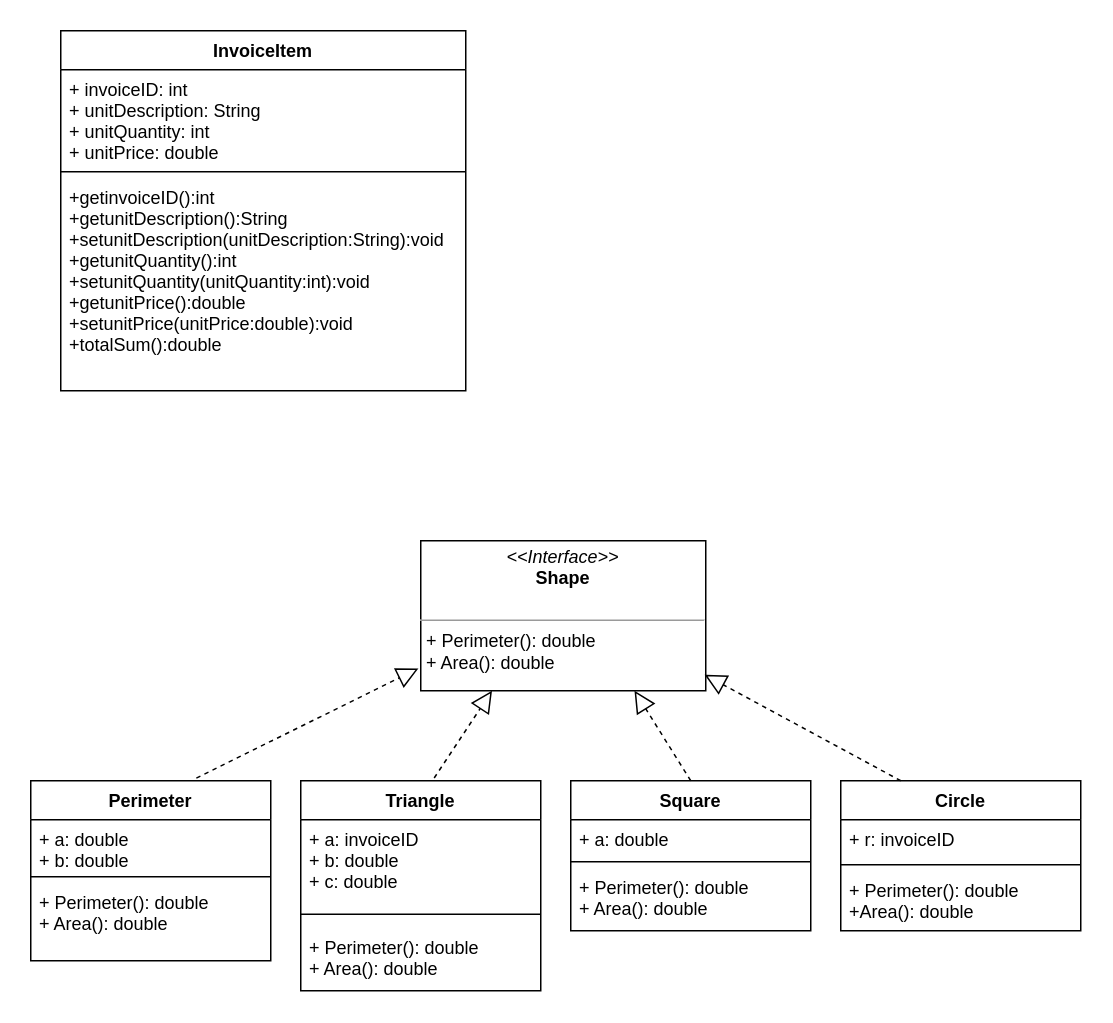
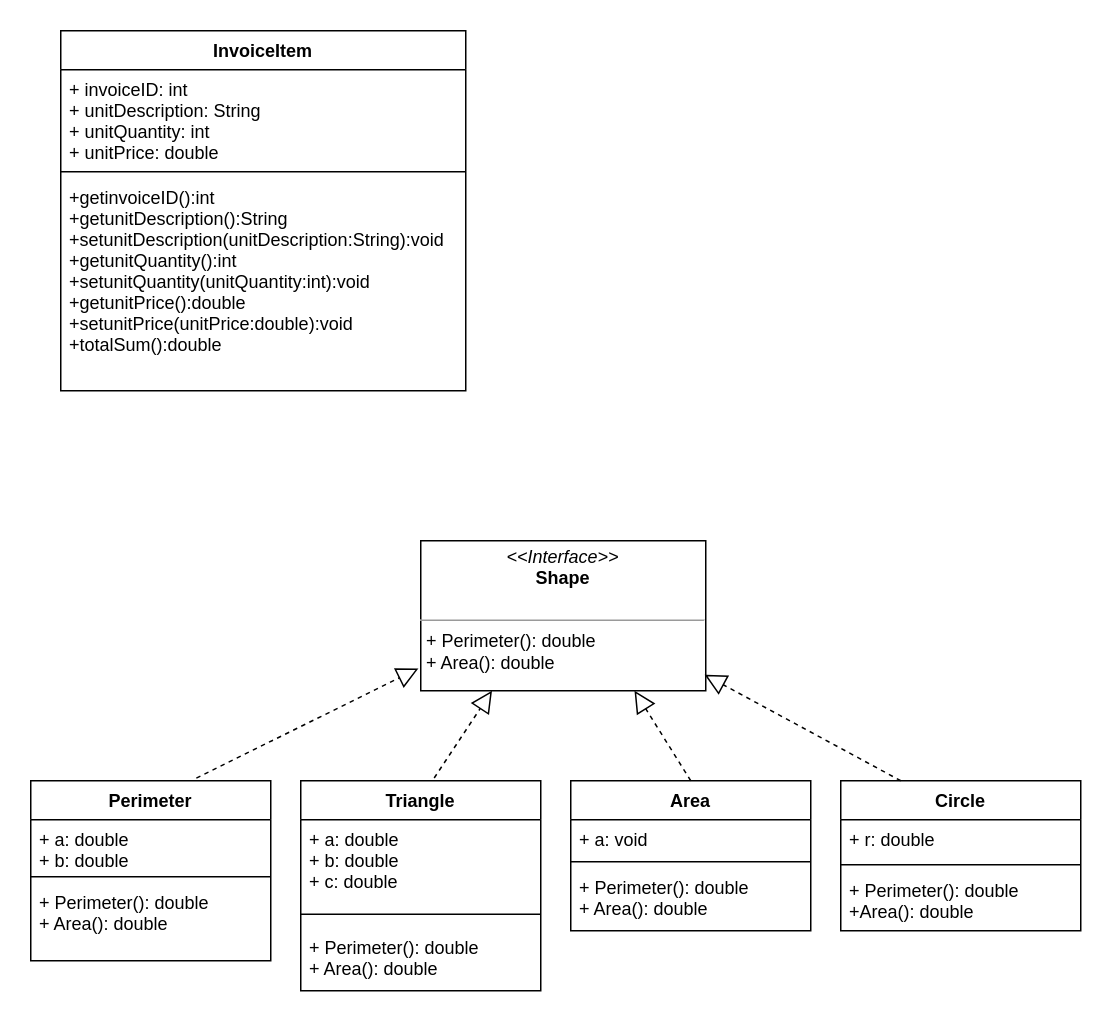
  <mxCell id="0" />
  <mxCell id="1" parent="0" />
  <mxCell id="2" value="InvoiceItem" style="swimlane;fontStyle=1;align=center;verticalAlign=top;childLayout=stackLayout;horizontal=1;startSize=26;horizontalStack=0;resizeParent=1;resizeParentMax=0;resizeLast=0;collapsible=1;marginBottom=0;" vertex="1" parent="1"><mxGeometry x="40" y="20" width="270" height="240" as="geometry" /></mxCell>
  <mxCell id="3" value="+ invoiceID: int&#10;+ unitDescription: String&#10;+ unitQuantity: int&#10;+ unitPrice: double" style="text;strokeColor=none;fillColor=none;align=left;verticalAlign=top;spacingLeft=4;spacingRight=4;overflow=hidden;rotatable=0;points=[[0,0.5],[1,0.5]];portConstraint=eastwest;" vertex="1" parent="2"><mxGeometry y="26" width="270" height="64" as="geometry" /></mxCell>
  <mxCell id="4" value="" style="line;strokeWidth=1;fillColor=none;align=left;verticalAlign=middle;spacingTop=-1;spacingLeft=3;spacingRight=3;rotatable=0;labelPosition=right;points=[];portConstraint=eastwest;" vertex="1" parent="2"><mxGeometry y="90" width="270" height="8" as="geometry" /></mxCell>
  <mxCell id="5" value="+getinvoiceID():int&#10;+getunitDescription():String&#10;+setunitDescription(unitDescription:String):void&#10;+getunitQuantity():int&#10;+setunitQuantity(unitQuantity:int):void&#10;+getunitPrice():double&#10;+setunitPrice(unitPrice:double):void&#10;+totalSum():double" style="text;strokeColor=none;fillColor=none;align=left;verticalAlign=top;spacingLeft=4;spacingRight=4;overflow=hidden;rotatable=0;points=[[0,0.5],[1,0.5]];portConstraint=eastwest;" vertex="1" parent="2"><mxGeometry y="98" width="270" height="142" as="geometry" /></mxCell>
  <mxCell id="6" value="&lt;p style=&quot;margin: 0px ; margin-top: 4px ; text-align: center&quot;&gt;&lt;i&gt;&amp;lt;&amp;lt;Interface&amp;gt;&amp;gt;&lt;/i&gt;&lt;br&gt;&lt;b&gt;Shape&lt;/b&gt;&lt;/p&gt;&lt;p style=&quot;margin: 0px ; margin-left: 4px&quot;&gt;&lt;br&gt;&lt;/p&gt;&lt;hr size=&quot;1&quot;&gt;&lt;p style=&quot;margin: 0px ; margin-left: 4px&quot;&gt;+ Perimeter(): double&lt;br&gt;+ Area(): double&lt;/p&gt;" style="verticalAlign=top;align=left;overflow=fill;fontSize=12;fontFamily=Helvetica;html=1;" vertex="1" parent="1"><mxGeometry x="280" y="360" width="190" height="100" as="geometry" /></mxCell>
- <mxCell id="7" value="Square" style="swimlane;fontStyle=1;align=center;verticalAlign=top;childLayout=stackLayout;horizontal=1;startSize=26;horizontalStack=0;resizeParent=1;resizeParentMax=0;resizeLast=0;collapsible=1;marginBottom=0;" vertex="1" parent="1"><mxGeometry x="380" y="520" width="160" height="100" as="geometry" /></mxCell>
- <mxCell id="8" value="+ a: double" style="text;strokeColor=none;fillColor=none;align=left;verticalAlign=top;spacingLeft=4;spacingRight=4;overflow=hidden;rotatable=0;points=[[0,0.5],[1,0.5]];portConstraint=eastwest;" vertex="1" parent="7"><mxGeometry y="26" width="160" height="24" as="geometry" /></mxCell>
+ <mxCell id="7" value="Area" style="swimlane;fontStyle=1;align=center;verticalAlign=top;childLayout=stackLayout;horizontal=1;startSize=26;horizontalStack=0;resizeParent=1;resizeParentMax=0;resizeLast=0;collapsible=1;marginBottom=0;" vertex="1" parent="1"><mxGeometry x="380" y="520" width="160" height="100" as="geometry" /></mxCell>
+ <mxCell id="8" value="+ a: void" style="text;strokeColor=none;fillColor=none;align=left;verticalAlign=top;spacingLeft=4;spacingRight=4;overflow=hidden;rotatable=0;points=[[0,0.5],[1,0.5]];portConstraint=eastwest;" vertex="1" parent="7"><mxGeometry y="26" width="160" height="24" as="geometry" /></mxCell>
  <mxCell id="9" value="" style="line;strokeWidth=1;fillColor=none;align=left;verticalAlign=middle;spacingTop=-1;spacingLeft=3;spacingRight=3;rotatable=0;labelPosition=right;points=[];portConstraint=eastwest;" vertex="1" parent="7"><mxGeometry y="50" width="160" height="8" as="geometry" /></mxCell>
  <mxCell id="10" value="+ Perimeter(): double&#10;+ Area(): double" style="text;strokeColor=none;fillColor=none;align=left;verticalAlign=top;spacingLeft=4;spacingRight=4;overflow=hidden;rotatable=0;points=[[0,0.5],[1,0.5]];portConstraint=eastwest;" vertex="1" parent="7"><mxGeometry y="58" width="160" height="42" as="geometry" /></mxCell>
  <mxCell id="11" value="Triangle" style="swimlane;fontStyle=1;align=center;verticalAlign=top;childLayout=stackLayout;horizontal=1;startSize=26;horizontalStack=0;resizeParent=1;resizeParentMax=0;resizeLast=0;collapsible=1;marginBottom=0;" vertex="1" parent="1"><mxGeometry x="200" y="520" width="160" height="140" as="geometry" /></mxCell>
- <mxCell id="12" value="+ a: invoiceID&#10;+ b: double&#10;+ c: double" style="text;strokeColor=none;fillColor=none;align=left;verticalAlign=top;spacingLeft=4;spacingRight=4;overflow=hidden;rotatable=0;points=[[0,0.5],[1,0.5]];portConstraint=eastwest;" vertex="1" parent="11"><mxGeometry y="26" width="160" height="54" as="geometry" /></mxCell>
+ <mxCell id="12" value="+ a: double&#10;+ b: double&#10;+ c: double" style="text;strokeColor=none;fillColor=none;align=left;verticalAlign=top;spacingLeft=4;spacingRight=4;overflow=hidden;rotatable=0;points=[[0,0.5],[1,0.5]];portConstraint=eastwest;" vertex="1" parent="11"><mxGeometry y="26" width="160" height="54" as="geometry" /></mxCell>
  <mxCell id="13" value="" style="line;strokeWidth=1;fillColor=none;align=left;verticalAlign=middle;spacingTop=-1;spacingLeft=3;spacingRight=3;rotatable=0;labelPosition=right;points=[];portConstraint=eastwest;" vertex="1" parent="11"><mxGeometry y="80" width="160" height="18" as="geometry" /></mxCell>
  <mxCell id="14" value="+ Perimeter(): double&#10;+ Area(): double" style="text;strokeColor=none;fillColor=none;align=left;verticalAlign=top;spacingLeft=4;spacingRight=4;overflow=hidden;rotatable=0;points=[[0,0.5],[1,0.5]];portConstraint=eastwest;" vertex="1" parent="11"><mxGeometry y="98" width="160" height="42" as="geometry" /></mxCell>
  <mxCell id="15" value="Perimeter" style="swimlane;fontStyle=1;align=center;verticalAlign=top;childLayout=stackLayout;horizontal=1;startSize=26;horizontalStack=0;resizeParent=1;resizeParentMax=0;resizeLast=0;collapsible=1;marginBottom=0;" vertex="1" parent="1"><mxGeometry x="20" y="520" width="160" height="120" as="geometry" /></mxCell>
  <mxCell id="16" value="+ a: double&#10;+ b: double&#10;" style="text;strokeColor=none;fillColor=none;align=left;verticalAlign=top;spacingLeft=4;spacingRight=4;overflow=hidden;rotatable=0;points=[[0,0.5],[1,0.5]];portConstraint=eastwest;" vertex="1" parent="15"><mxGeometry y="26" width="160" height="34" as="geometry" /></mxCell>
  <mxCell id="17" value="" style="line;strokeWidth=1;fillColor=none;align=left;verticalAlign=middle;spacingTop=-1;spacingLeft=3;spacingRight=3;rotatable=0;labelPosition=right;points=[];portConstraint=eastwest;" vertex="1" parent="15"><mxGeometry y="60" width="160" height="8" as="geometry" /></mxCell>
  <mxCell id="18" value="+ Perimeter(): double&#10;+ Area(): double" style="text;strokeColor=none;fillColor=none;align=left;verticalAlign=top;spacingLeft=4;spacingRight=4;overflow=hidden;rotatable=0;points=[[0,0.5],[1,0.5]];portConstraint=eastwest;" vertex="1" parent="15"><mxGeometry y="68" width="160" height="52" as="geometry" /></mxCell>
  <mxCell id="19" value="Circle" style="swimlane;fontStyle=1;align=center;verticalAlign=top;childLayout=stackLayout;horizontal=1;startSize=26;horizontalStack=0;resizeParent=1;resizeParentMax=0;resizeLast=0;collapsible=1;marginBottom=0;" vertex="1" parent="1"><mxGeometry x="560" y="520" width="160" height="100" as="geometry" /></mxCell>
  <mxCell id="20" value="" style="endArrow=block;dashed=1;endFill=0;endSize=12;html=1;rounded=0;entryX=0.996;entryY=0.893;entryDx=0;entryDy=0;entryPerimeter=0;" edge="1" parent="19" target="6"><mxGeometry width="160" relative="1" as="geometry"><mxPoint x="40" as="sourcePoint" /><mxPoint x="200" as="targetPoint" /></mxGeometry></mxCell>
- <mxCell id="21" value="+ r: invoiceID" style="text;strokeColor=none;fillColor=none;align=left;verticalAlign=top;spacingLeft=4;spacingRight=4;overflow=hidden;rotatable=0;points=[[0,0.5],[1,0.5]];portConstraint=eastwest;" vertex="1" parent="19"><mxGeometry y="26" width="160" height="26" as="geometry" /></mxCell>
+ <mxCell id="21" value="+ r: double" style="text;strokeColor=none;fillColor=none;align=left;verticalAlign=top;spacingLeft=4;spacingRight=4;overflow=hidden;rotatable=0;points=[[0,0.5],[1,0.5]];portConstraint=eastwest;" vertex="1" parent="19"><mxGeometry y="26" width="160" height="26" as="geometry" /></mxCell>
  <mxCell id="22" value="" style="line;strokeWidth=1;fillColor=none;align=left;verticalAlign=middle;spacingTop=-1;spacingLeft=3;spacingRight=3;rotatable=0;labelPosition=right;points=[];portConstraint=eastwest;" vertex="1" parent="19"><mxGeometry y="52" width="160" height="8" as="geometry" /></mxCell>
  <mxCell id="23" value="+ Perimeter(): double&#10;+Area(): double" style="text;strokeColor=none;fillColor=none;align=left;verticalAlign=top;spacingLeft=4;spacingRight=4;overflow=hidden;rotatable=0;points=[[0,0.5],[1,0.5]];portConstraint=eastwest;" vertex="1" parent="19"><mxGeometry y="60" width="160" height="40" as="geometry" /></mxCell>
  <mxCell id="24" value="" style="endArrow=block;dashed=1;endFill=0;endSize=12;html=1;rounded=0;entryX=-0.008;entryY=0.851;entryDx=0;entryDy=0;entryPerimeter=0;exitX=0.69;exitY=-0.015;exitDx=0;exitDy=0;exitPerimeter=0;" edge="1" parent="1" source="15" target="6"><mxGeometry width="160" relative="1" as="geometry"><mxPoint x="130" y="490" as="sourcePoint" /><mxPoint x="290" y="490" as="targetPoint" /></mxGeometry></mxCell>
  <mxCell id="25" value="" style="endArrow=block;dashed=1;endFill=0;endSize=12;html=1;rounded=0;exitX=0.556;exitY=-0.013;exitDx=0;exitDy=0;exitPerimeter=0;entryX=0.25;entryY=1;entryDx=0;entryDy=0;" edge="1" parent="1" source="11" target="6"><mxGeometry width="160" relative="1" as="geometry"><mxPoint x="280" y="480" as="sourcePoint" /><mxPoint x="440" y="480" as="targetPoint" /></mxGeometry></mxCell>
  <mxCell id="26" value="" style="endArrow=block;dashed=1;endFill=0;endSize=12;html=1;rounded=0;exitX=0.5;exitY=0;exitDx=0;exitDy=0;entryX=0.75;entryY=1;entryDx=0;entryDy=0;" edge="1" parent="1" source="7" target="6"><mxGeometry width="160" relative="1" as="geometry"><mxPoint x="440" y="490" as="sourcePoint" /><mxPoint x="600" y="490" as="targetPoint" /></mxGeometry></mxCell>
